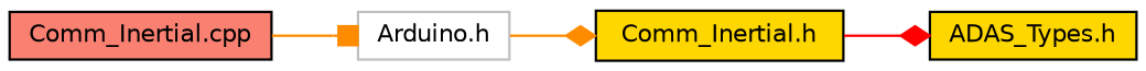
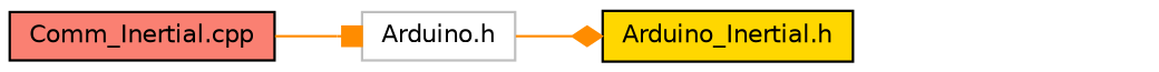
  digraph {
    rankdir=LR
    node [color=black fillcolor=gold fontname=Helvetica fontsize=10 shape=record style=filled]
    edge [arrowhead=diamond color=darkorange fontname=Helvetica fontsize=10 labelfontname=Helvetica labelfontsize=10 style=solid]
    n1 [fillcolor=salmon fontcolor=black height=0.2 label="Comm_Inertial.cpp" width=0.4]
    n2 [color=grey75 fillcolor=white height=0.2 label="Arduino.h" width=0.4]
-   n3 [height=0.2 label="Comm_Inertial.h" width=0.4]
-   n4 [height=0.2 label="ADAS_Types.h" width=0.4]
+   n3 [height=0.2 label="Arduino_Inertial.h" width=0.4]
    n1 -> n2 [arrowhead=box]
    n2 -> n3
-   n3 -> n4 [color=red]
  }
